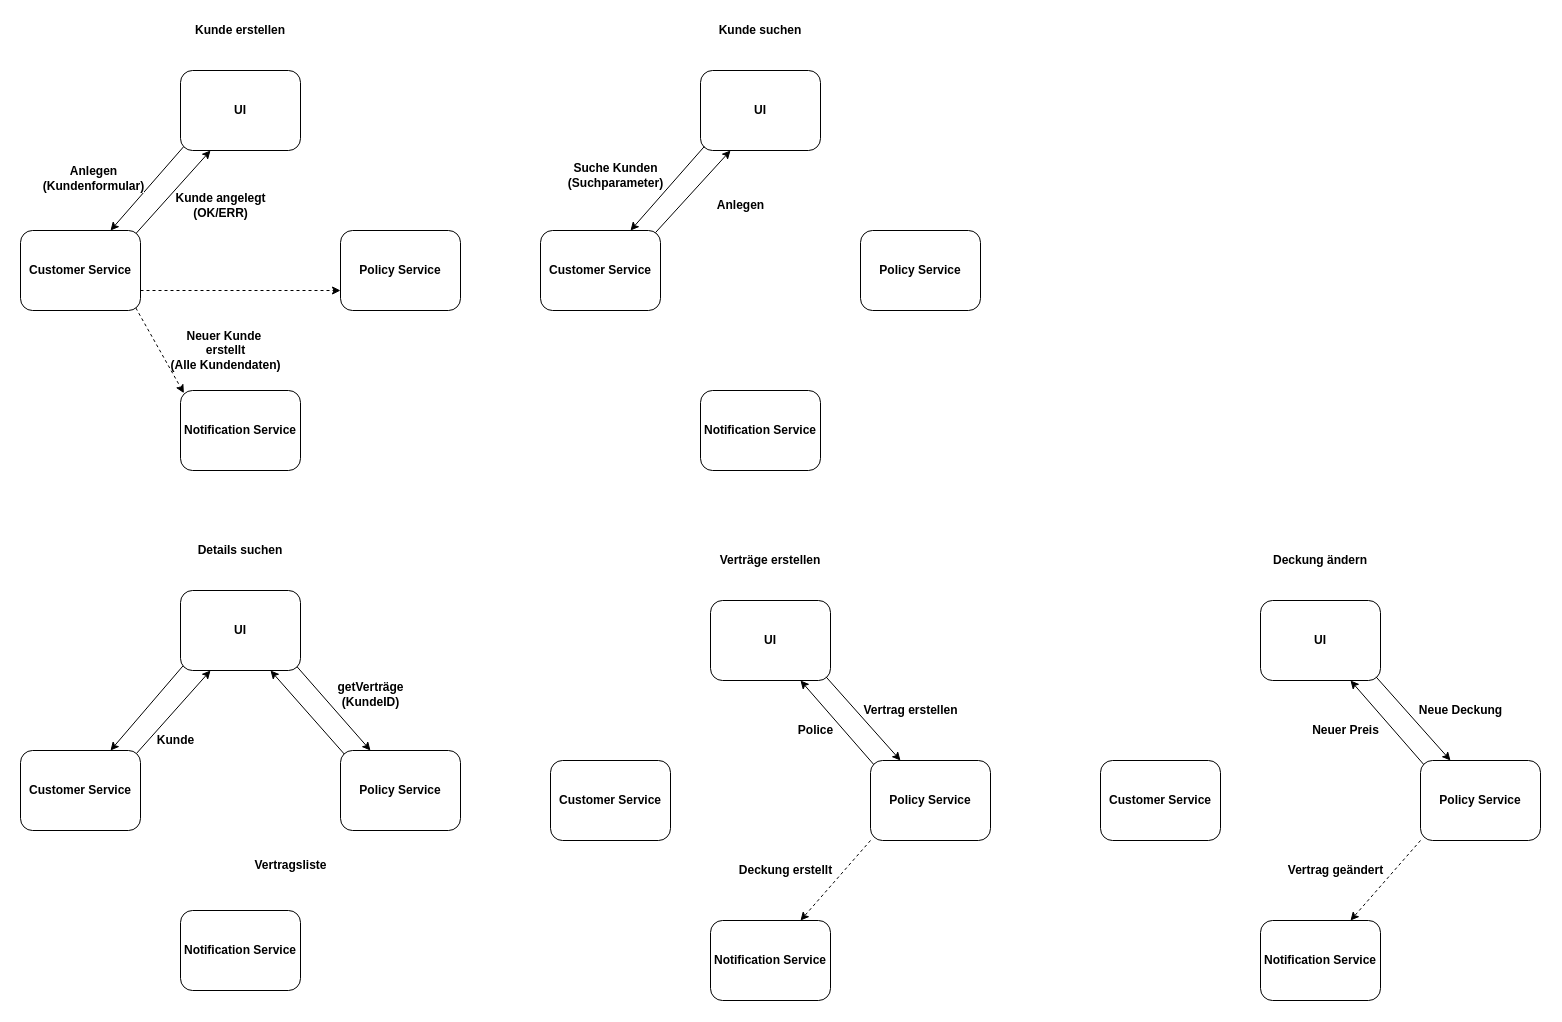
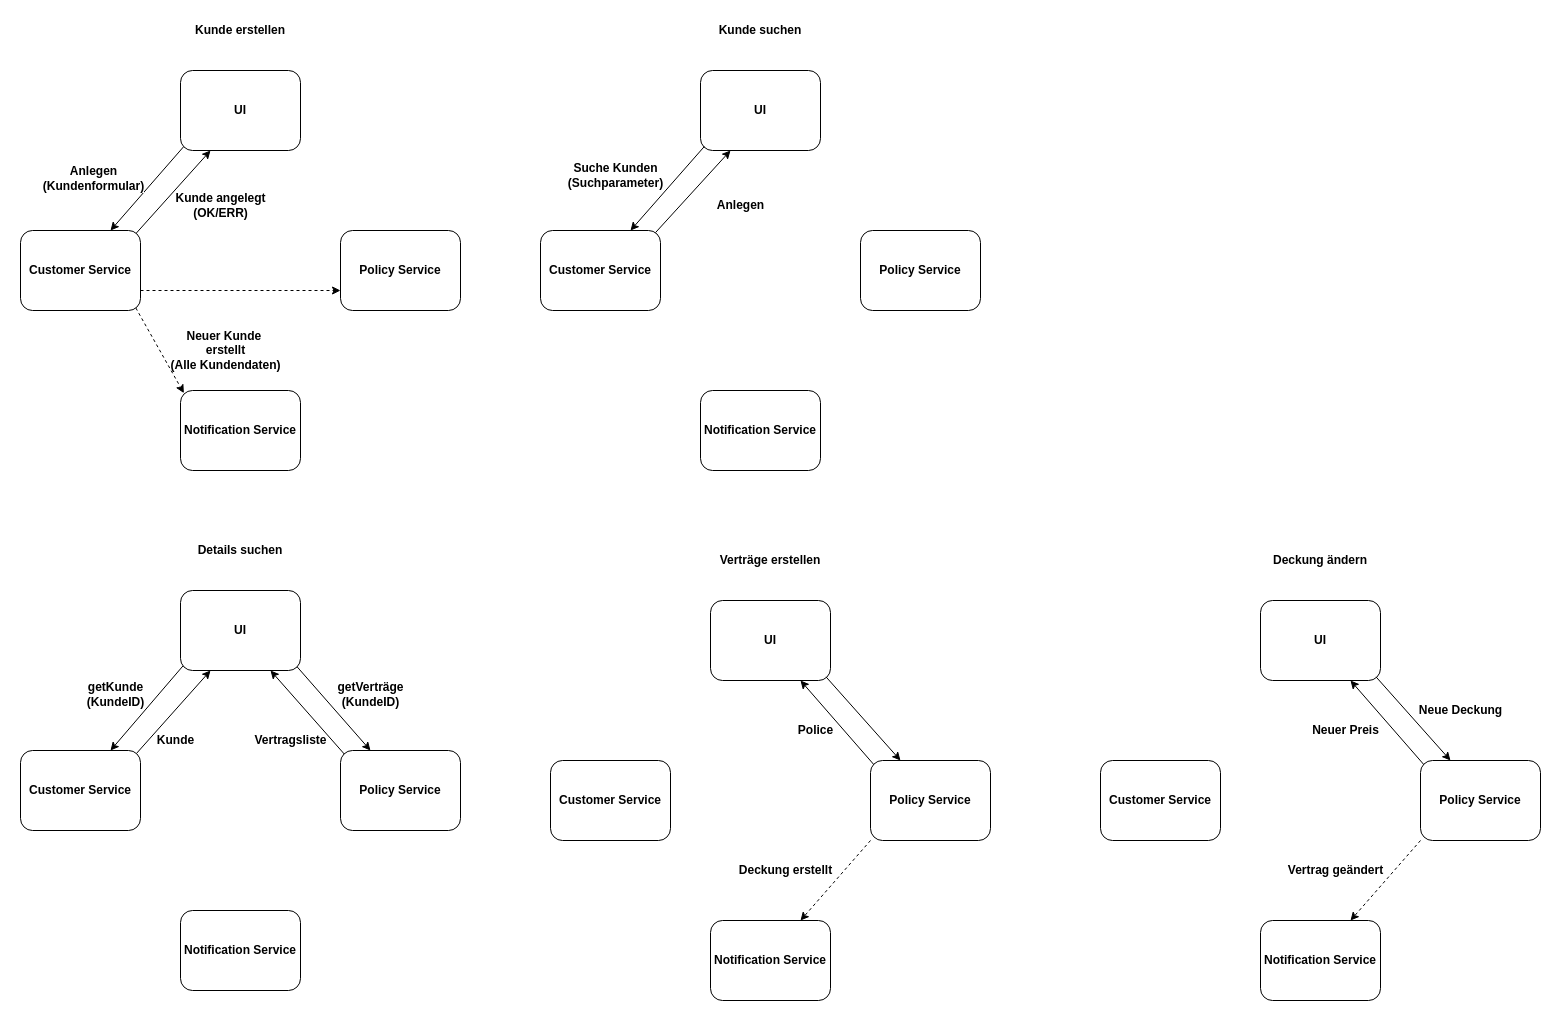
  <mxCell id="0" />
  <mxCell id="1" parent="0" />
  <mxCell id="2" value="" style="group;fontStyle=1;fontSize=12;" parent="1" vertex="1" connectable="0"><mxGeometry x="20" y="20" width="440" height="450" as="geometry" /></mxCell>
  <mxCell id="3" value="UI" style="rounded=1;whiteSpace=wrap;html=1;fontStyle=1;fontSize=12;" parent="2" vertex="1"><mxGeometry x="160" y="50" width="120" height="80" as="geometry" /></mxCell>
  <mxCell id="4" value="Notification Service" style="rounded=1;whiteSpace=wrap;html=1;fontStyle=1;fontSize=12;" parent="2" vertex="1"><mxGeometry x="160" y="370" width="120" height="80" as="geometry" /></mxCell>
  <mxCell id="5" style="rounded=0;orthogonalLoop=1;jettySize=auto;html=1;exitX=0.961;exitY=0.968;exitDx=0;exitDy=0;entryX=0.028;entryY=0.033;entryDx=0;entryDy=0;dashed=1;entryPerimeter=0;exitPerimeter=0;fontStyle=1;fontSize=12;" parent="2" source="7" target="4" edge="1"><mxGeometry relative="1" as="geometry" /></mxCell>
  <mxCell id="6" style="edgeStyle=none;rounded=0;orthogonalLoop=1;jettySize=auto;html=1;exitX=0.965;exitY=0.033;exitDx=0;exitDy=0;entryX=0.25;entryY=1;entryDx=0;entryDy=0;exitPerimeter=0;fontStyle=1;fontSize=12;" parent="2" source="7" target="3" edge="1"><mxGeometry relative="1" as="geometry" /></mxCell>
  <mxCell id="7" value="Customer Service" style="rounded=1;whiteSpace=wrap;html=1;fontStyle=1;fontSize=12;" parent="2" vertex="1"><mxGeometry y="210" width="120" height="80" as="geometry" /></mxCell>
  <mxCell id="8" style="edgeStyle=none;rounded=0;orthogonalLoop=1;jettySize=auto;html=1;exitX=0.024;exitY=0.956;exitDx=0;exitDy=0;entryX=0.75;entryY=0;entryDx=0;entryDy=0;exitPerimeter=0;fontStyle=1;fontSize=12;" parent="2" source="3" target="7" edge="1"><mxGeometry relative="1" as="geometry" /></mxCell>
  <mxCell id="9" value="Anlegen&lt;br style=&quot;font-size: 12px;&quot;&gt;(Kundenformular)" style="edgeLabel;html=1;align=center;verticalAlign=middle;resizable=0;points=[];fontSize=12;fontStyle=1" parent="8" vertex="1" connectable="0"><mxGeometry x="-0.437" y="2" relative="1" as="geometry"><mxPoint x="-71.75" y="6.11" as="offset" /></mxGeometry></mxCell>
  <mxCell id="10" value="Policy Service" style="rounded=1;whiteSpace=wrap;html=1;fontStyle=1;fontSize=12;" parent="2" vertex="1"><mxGeometry x="320" y="210" width="120" height="80" as="geometry" /></mxCell>
  <mxCell id="11" style="edgeStyle=none;rounded=0;orthogonalLoop=1;jettySize=auto;html=1;exitX=1;exitY=0.75;exitDx=0;exitDy=0;entryX=0;entryY=0.75;entryDx=0;entryDy=0;dashed=1;fontStyle=1;fontSize=12;" parent="2" source="7" target="10" edge="1"><mxGeometry relative="1" as="geometry" /></mxCell>
  <mxCell id="12" style="edgeStyle=orthogonalEdgeStyle;rounded=0;orthogonalLoop=1;jettySize=auto;html=1;exitX=0.5;exitY=1;exitDx=0;exitDy=0;fontStyle=1;fontSize=12;" parent="2" source="4" target="4" edge="1"><mxGeometry relative="1" as="geometry" /></mxCell>
  <mxCell id="13" value="Kunde erstellen" style="text;html=1;strokeColor=none;fillColor=none;align=center;verticalAlign=middle;whiteSpace=wrap;rounded=0;fontStyle=1;fontSize=12;" parent="2" vertex="1"><mxGeometry width="440" height="20" as="geometry" /></mxCell>
  <mxCell id="14" value="Kunde angelegt&lt;br style=&quot;font-size: 12px;&quot;&gt;(OK/ERR)" style="text;html=1;align=center;verticalAlign=middle;resizable=0;points=[];autosize=1;fontStyle=1;fontSize=12;" parent="2" vertex="1"><mxGeometry x="145" y="165" width="110" height="40" as="geometry" /></mxCell>
  <mxCell id="15" value="Neuer Kunde&amp;nbsp;&lt;br style=&quot;font-size: 12px;&quot;&gt;erstellt&lt;br style=&quot;font-size: 12px;&quot;&gt;(Alle Kundendaten)" style="text;html=1;align=center;verticalAlign=middle;resizable=0;points=[];autosize=1;fontSize=12;fontStyle=1" parent="2" vertex="1"><mxGeometry x="140" y="300" width="130" height="60" as="geometry" /></mxCell>
  <mxCell id="16" value="" style="group;fontStyle=1;fontSize=12;" parent="1" vertex="1" connectable="0"><mxGeometry x="540" y="20" width="440" height="450" as="geometry" /></mxCell>
  <mxCell id="17" value="UI" style="rounded=1;whiteSpace=wrap;html=1;fontStyle=1;fontSize=12;" parent="16" vertex="1"><mxGeometry x="160" y="50" width="120" height="80" as="geometry" /></mxCell>
  <mxCell id="18" value="Notification Service" style="rounded=1;whiteSpace=wrap;html=1;fontStyle=1;fontSize=12;" parent="16" vertex="1"><mxGeometry x="160" y="370" width="120" height="80" as="geometry" /></mxCell>
  <mxCell id="19" style="edgeStyle=none;rounded=0;orthogonalLoop=1;jettySize=auto;html=1;exitX=0.956;exitY=0.03;exitDx=0;exitDy=0;entryX=0.25;entryY=1;entryDx=0;entryDy=0;fontSize=12;exitPerimeter=0;fontStyle=1" parent="16" source="20" target="17" edge="1"><mxGeometry relative="1" as="geometry" /></mxCell>
  <mxCell id="20" value="Customer Service" style="rounded=1;whiteSpace=wrap;html=1;fontStyle=1;fontSize=12;" parent="16" vertex="1"><mxGeometry y="210" width="120" height="80" as="geometry" /></mxCell>
  <mxCell id="21" value="Policy Service" style="rounded=1;whiteSpace=wrap;html=1;fontStyle=1;fontSize=12;" parent="16" vertex="1"><mxGeometry x="320" y="210" width="120" height="80" as="geometry" /></mxCell>
  <mxCell id="22" style="edgeStyle=none;rounded=0;orthogonalLoop=1;jettySize=auto;html=1;exitX=0.032;exitY=0.95;exitDx=0;exitDy=0;entryX=0.75;entryY=0;entryDx=0;entryDy=0;fontSize=12;exitPerimeter=0;fontStyle=1" parent="16" source="17" target="20" edge="1"><mxGeometry relative="1" as="geometry" /></mxCell>
  <mxCell id="23" style="edgeStyle=orthogonalEdgeStyle;rounded=0;orthogonalLoop=1;jettySize=auto;html=1;exitX=0.5;exitY=1;exitDx=0;exitDy=0;fontStyle=1;fontSize=12;" parent="16" source="18" target="18" edge="1"><mxGeometry relative="1" as="geometry" /></mxCell>
  <mxCell id="24" value="Kunde suchen" style="text;html=1;strokeColor=none;fillColor=none;align=center;verticalAlign=middle;whiteSpace=wrap;rounded=0;fontStyle=1;fontSize=12;" parent="16" vertex="1"><mxGeometry width="440" height="20" as="geometry" /></mxCell>
  <mxCell id="25" value="Suche Kunden&lt;br style=&quot;font-size: 12px;&quot;&gt;(Suchparameter)" style="text;html=1;align=center;verticalAlign=middle;resizable=0;points=[];autosize=1;fontSize=12;fontStyle=1" parent="16" vertex="1"><mxGeometry x="15" y="135" width="120" height="40" as="geometry" /></mxCell>
  <mxCell id="26" value="Anlegen" style="text;html=1;align=center;verticalAlign=middle;resizable=0;points=[];autosize=1;fontSize=12;fontStyle=1" parent="16" vertex="1"><mxGeometry x="155" y="170" width="90" height="30" as="geometry" /></mxCell>
  <mxCell id="27" value="" style="group;fontStyle=1;fontSize=12;" parent="1" vertex="1" connectable="0"><mxGeometry x="1100" y="550" width="440" height="450" as="geometry" /></mxCell>
  <mxCell id="28" value="UI" style="rounded=1;whiteSpace=wrap;html=1;fontStyle=1;fontSize=12;" parent="27" vertex="1"><mxGeometry x="160" y="50" width="120" height="80" as="geometry" /></mxCell>
  <mxCell id="29" value="Notification Service" style="rounded=1;whiteSpace=wrap;html=1;fontStyle=1;fontSize=12;" parent="27" vertex="1"><mxGeometry x="160" y="370" width="120" height="80" as="geometry" /></mxCell>
  <mxCell id="30" value="Customer Service" style="rounded=1;whiteSpace=wrap;html=1;fontStyle=1;fontSize=12;" parent="27" vertex="1"><mxGeometry y="210" width="120" height="80" as="geometry" /></mxCell>
  <mxCell id="31" style="edgeStyle=none;rounded=0;orthogonalLoop=1;jettySize=auto;html=1;exitX=0.03;exitY=0.055;exitDx=0;exitDy=0;entryX=0.75;entryY=1;entryDx=0;entryDy=0;fontSize=12;exitPerimeter=0;fontStyle=1" parent="27" source="33" target="28" edge="1"><mxGeometry relative="1" as="geometry" /></mxCell>
  <mxCell id="32" style="edgeStyle=none;rounded=0;orthogonalLoop=1;jettySize=auto;html=1;exitX=0;exitY=1;exitDx=0;exitDy=0;entryX=0.75;entryY=0;entryDx=0;entryDy=0;fontSize=12;dashed=1;fontStyle=1" parent="27" source="33" target="29" edge="1"><mxGeometry relative="1" as="geometry" /></mxCell>
  <mxCell id="33" value="Policy Service" style="rounded=1;whiteSpace=wrap;html=1;fontStyle=1;fontSize=12;" parent="27" vertex="1"><mxGeometry x="320" y="210" width="120" height="80" as="geometry" /></mxCell>
  <mxCell id="34" style="edgeStyle=none;rounded=0;orthogonalLoop=1;jettySize=auto;html=1;exitX=0.963;exitY=0.955;exitDx=0;exitDy=0;entryX=0.25;entryY=0;entryDx=0;entryDy=0;fontSize=12;exitPerimeter=0;fontStyle=1" parent="27" source="28" target="33" edge="1"><mxGeometry relative="1" as="geometry" /></mxCell>
  <mxCell id="35" style="edgeStyle=orthogonalEdgeStyle;rounded=0;orthogonalLoop=1;jettySize=auto;html=1;exitX=0.5;exitY=1;exitDx=0;exitDy=0;fontStyle=1;fontSize=12;" parent="27" source="29" target="29" edge="1"><mxGeometry relative="1" as="geometry" /></mxCell>
  <mxCell id="36" value="Deckung ändern" style="text;html=1;strokeColor=none;fillColor=none;align=center;verticalAlign=middle;whiteSpace=wrap;rounded=0;fontStyle=1;fontSize=12;" parent="27" vertex="1"><mxGeometry width="440" height="20" as="geometry" /></mxCell>
  <mxCell id="37" value="Neue Deckung" style="text;html=1;align=center;verticalAlign=middle;resizable=0;points=[];autosize=1;fontSize=12;fontStyle=1" parent="27" vertex="1"><mxGeometry x="305" y="145" width="110" height="30" as="geometry" /></mxCell>
  <mxCell id="38" value="Neuer Preis" style="text;html=1;align=center;verticalAlign=middle;resizable=0;points=[];autosize=1;fontSize=12;fontStyle=1" parent="27" vertex="1"><mxGeometry x="200" y="165" width="90" height="30" as="geometry" /></mxCell>
  <mxCell id="39" value="Vertrag geändert" style="text;html=1;align=center;verticalAlign=middle;resizable=0;points=[];autosize=1;fontSize=12;fontStyle=1" parent="27" vertex="1"><mxGeometry x="175" y="305" width="120" height="30" as="geometry" /></mxCell>
  <mxCell id="40" value="" style="group;strokeWidth=1;fontStyle=1;fontSize=12;" parent="1" vertex="1" connectable="0"><mxGeometry x="20" y="540" width="440" height="450" as="geometry" /></mxCell>
  <mxCell id="41" value="UI" style="rounded=1;whiteSpace=wrap;html=1;glass=0;shadow=0;fontStyle=1;fontSize=12;" parent="40" vertex="1"><mxGeometry x="160" y="50" width="120" height="80" as="geometry" /></mxCell>
  <mxCell id="42" value="Notification Service" style="rounded=1;whiteSpace=wrap;html=1;fontStyle=1;fontSize=12;" parent="40" vertex="1"><mxGeometry x="160" y="370" width="120" height="80" as="geometry" /></mxCell>
  <mxCell id="43" style="edgeStyle=none;rounded=0;orthogonalLoop=1;jettySize=auto;html=1;exitX=0.969;exitY=0.033;exitDx=0;exitDy=0;entryX=0.25;entryY=1;entryDx=0;entryDy=0;fontSize=12;exitPerimeter=0;fontStyle=1" parent="40" source="44" target="41" edge="1"><mxGeometry relative="1" as="geometry" /></mxCell>
  <mxCell id="44" value="Customer Service" style="rounded=1;whiteSpace=wrap;html=1;fontStyle=1;fontSize=12;" parent="40" vertex="1"><mxGeometry y="210" width="120" height="80" as="geometry" /></mxCell>
  <mxCell id="45" style="edgeStyle=none;rounded=0;orthogonalLoop=1;jettySize=auto;html=1;entryX=0.75;entryY=0;entryDx=0;entryDy=0;fontSize=12;exitX=0.02;exitY=0.944;exitDx=0;exitDy=0;exitPerimeter=0;fontStyle=1" parent="40" source="41" target="44" edge="1"><mxGeometry relative="1" as="geometry"><mxPoint x="150" y="140" as="sourcePoint" /></mxGeometry></mxCell>
  <mxCell id="46" style="edgeStyle=none;rounded=0;orthogonalLoop=1;jettySize=auto;html=1;exitX=0.032;exitY=0.045;exitDx=0;exitDy=0;fontSize=12;exitPerimeter=0;entryX=0.75;entryY=1;entryDx=0;entryDy=0;fontStyle=1" parent="40" source="47" target="41" edge="1"><mxGeometry relative="1" as="geometry"><mxPoint x="250" y="140" as="targetPoint" /></mxGeometry></mxCell>
  <mxCell id="47" value="Policy Service" style="rounded=1;whiteSpace=wrap;html=1;fontStyle=1;fontSize=12;" parent="40" vertex="1"><mxGeometry x="320" y="210" width="120" height="80" as="geometry" /></mxCell>
  <mxCell id="48" style="edgeStyle=none;rounded=0;orthogonalLoop=1;jettySize=auto;html=1;exitX=0.973;exitY=0.956;exitDx=0;exitDy=0;entryX=0.25;entryY=0;entryDx=0;entryDy=0;fontSize=12;exitPerimeter=0;fontStyle=1" parent="40" source="41" target="47" edge="1"><mxGeometry relative="1" as="geometry" /></mxCell>
  <mxCell id="49" style="edgeStyle=orthogonalEdgeStyle;rounded=0;orthogonalLoop=1;jettySize=auto;html=1;exitX=0.5;exitY=1;exitDx=0;exitDy=0;fontStyle=1;fontSize=12;" parent="40" source="42" target="42" edge="1"><mxGeometry relative="1" as="geometry" /></mxCell>
  <mxCell id="50" value="Details suchen" style="text;html=1;strokeColor=none;fillColor=none;align=center;verticalAlign=middle;whiteSpace=wrap;rounded=0;fontStyle=1;fontSize=12;" parent="40" vertex="1"><mxGeometry width="440" height="20" as="geometry" /></mxCell>
+ <mxCell id="51" value="getKunde&lt;br style=&quot;font-size: 12px;&quot;&gt;(KundeID)" style="text;html=1;align=center;verticalAlign=middle;resizable=0;points=[];autosize=1;fontSize=12;fontStyle=1" parent="40" vertex="1"><mxGeometry x="55" y="134" width="80" height="40" as="geometry" /></mxCell>
  <mxCell id="52" value="Kunde" style="text;html=1;align=center;verticalAlign=middle;resizable=0;points=[];autosize=1;fontSize=12;fontStyle=1" parent="40" vertex="1"><mxGeometry x="125" y="185" width="60" height="30" as="geometry" /></mxCell>
  <mxCell id="53" value="getVerträge&lt;br style=&quot;font-size: 12px;&quot;&gt;(KundeID)" style="text;html=1;align=center;verticalAlign=middle;resizable=0;points=[];autosize=1;fontSize=12;fontStyle=1" parent="40" vertex="1"><mxGeometry x="305" y="134" width="90" height="40" as="geometry" /></mxCell>
- <mxCell id="54" value="Vertragsliste" style="text;html=1;align=center;verticalAlign=middle;resizable=0;points=[];autosize=1;fontSize=12;fontStyle=1" parent="40" vertex="1"><mxGeometry x="220" y="310" width="100" height="30" as="geometry" /></mxCell>
+ <mxCell id="54" value="Vertragsliste" style="text;html=1;align=center;verticalAlign=middle;resizable=0;points=[];autosize=1;fontSize=12;fontStyle=1" parent="40" vertex="1"><mxGeometry x="220" y="185" width="100" height="30" as="geometry" /></mxCell>
  <mxCell id="55" value="" style="group;fontStyle=1;fontSize=12;" vertex="1" connectable="0" parent="1"><mxGeometry x="550" y="550" width="440" height="450" as="geometry" /></mxCell>
  <mxCell id="56" value="UI" style="rounded=1;whiteSpace=wrap;html=1;fontStyle=1;fontSize=12;" vertex="1" parent="55"><mxGeometry x="160" y="50" width="120" height="80" as="geometry" /></mxCell>
  <mxCell id="57" value="Notification Service" style="rounded=1;whiteSpace=wrap;html=1;fontStyle=1;fontSize=12;" vertex="1" parent="55"><mxGeometry x="160" y="370" width="120" height="80" as="geometry" /></mxCell>
  <mxCell id="58" value="Customer Service" style="rounded=1;whiteSpace=wrap;html=1;fontStyle=1;fontSize=12;" vertex="1" parent="55"><mxGeometry y="210" width="120" height="80" as="geometry" /></mxCell>
  <mxCell id="59" style="edgeStyle=none;rounded=0;orthogonalLoop=1;jettySize=auto;html=1;exitX=0.03;exitY=0.055;exitDx=0;exitDy=0;entryX=0.75;entryY=1;entryDx=0;entryDy=0;fontSize=12;exitPerimeter=0;fontStyle=1" edge="1" parent="55" source="61" target="56"><mxGeometry relative="1" as="geometry" /></mxCell>
  <mxCell id="60" style="edgeStyle=none;rounded=0;orthogonalLoop=1;jettySize=auto;html=1;exitX=0;exitY=1;exitDx=0;exitDy=0;entryX=0.75;entryY=0;entryDx=0;entryDy=0;fontSize=12;dashed=1;fontStyle=1" edge="1" parent="55" source="61" target="57"><mxGeometry relative="1" as="geometry" /></mxCell>
  <mxCell id="61" value="Policy Service" style="rounded=1;whiteSpace=wrap;html=1;fontStyle=1;fontSize=12;" vertex="1" parent="55"><mxGeometry x="320" y="210" width="120" height="80" as="geometry" /></mxCell>
  <mxCell id="62" style="edgeStyle=none;rounded=0;orthogonalLoop=1;jettySize=auto;html=1;exitX=0.963;exitY=0.955;exitDx=0;exitDy=0;entryX=0.25;entryY=0;entryDx=0;entryDy=0;fontSize=12;exitPerimeter=0;fontStyle=1" edge="1" parent="55" source="56" target="61"><mxGeometry relative="1" as="geometry" /></mxCell>
  <mxCell id="63" style="edgeStyle=orthogonalEdgeStyle;rounded=0;orthogonalLoop=1;jettySize=auto;html=1;exitX=0.5;exitY=1;exitDx=0;exitDy=0;fontStyle=1;fontSize=12;" edge="1" parent="55" source="57" target="57"><mxGeometry relative="1" as="geometry" /></mxCell>
  <mxCell id="64" value="Verträge erstellen" style="text;html=1;strokeColor=none;fillColor=none;align=center;verticalAlign=middle;whiteSpace=wrap;rounded=0;fontStyle=1;fontSize=12;" vertex="1" parent="55"><mxGeometry width="440" height="20" as="geometry" /></mxCell>
- <mxCell id="65" value="Vertrag erstellen" style="text;html=1;align=center;verticalAlign=middle;resizable=0;points=[];autosize=1;fontSize=12;fontStyle=1" vertex="1" parent="55"><mxGeometry x="300" y="145" width="120" height="30" as="geometry" /></mxCell>
  <mxCell id="66" value="Police" style="text;html=1;align=center;verticalAlign=middle;resizable=0;points=[];autosize=1;fontSize=12;fontStyle=1" vertex="1" parent="55"><mxGeometry x="235" y="165" width="60" height="30" as="geometry" /></mxCell>
  <mxCell id="67" value="Deckung erstellt" style="text;html=1;align=center;verticalAlign=middle;resizable=0;points=[];autosize=1;fontSize=12;fontStyle=1" vertex="1" parent="55"><mxGeometry x="180" y="305" width="110" height="30" as="geometry" /></mxCell>
